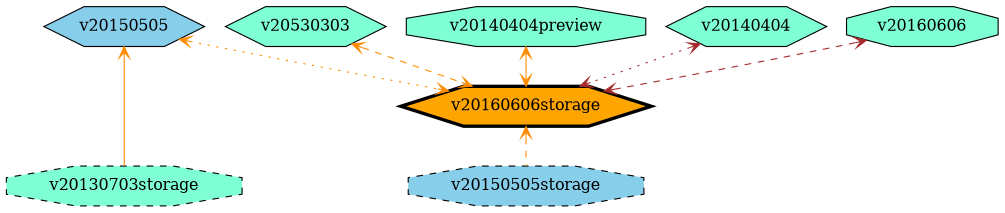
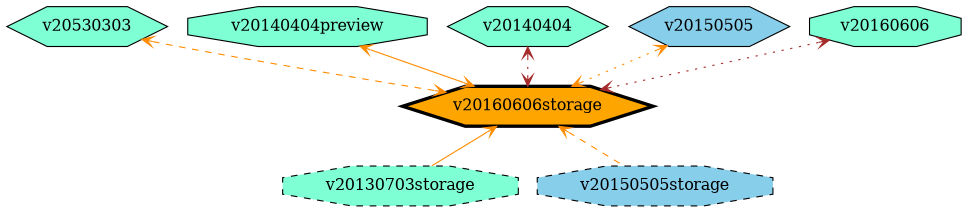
  graph {
    node [fillcolor=aquamarine group=api shape=octagon style=filled]
    edge [arrowhead=vee arrowtail=vee color=darkorange dir=both style=dotted]
    n1 [group=storage label=v20130703storage penwidth=1 rankType=min style="dashed,filled"]
    v20150505storage [fillcolor=skyblue group=storage penwidth=1 rankType=min style="dashed,filled"]
    n3 [label=v20530303 shape=hexagon]
    v20140404preview
    v20140404 [shape=hexagon]
    v20150505 [fillcolor=skyblue shape=hexagon]
    v20160606
    v20160606storage [fillcolor=orange penwidth=3 shape=hexagon group=""]
    subgraph sub_1 {
      label="Storage Versions"
      labelloc=b
      rank=same
      n1
      v20150505storage
    }
    subgraph sub_2 {
      label="API Versions"
      labelloc=t
      rank=same
      n3
      v20140404preview
      v20140404
      v20150505
      v20160606
    }
    n3 -- v20160606storage [style=dashed]
    v20140404preview -- v20160606storage [style=solid]
    v20140404 -- v20160606storage [color=brown]
    v20150505 -- v20160606storage
-   v20160606 -- v20160606storage [color=brown style=dashed]
-   v20150505 -- n1 [dir=back style=solid]
+   v20160606 -- v20160606storage [color=brown]
+   v20160606storage -- n1 [dir=back style=solid]
    v20160606storage -- v20150505storage [dir=back style=dashed]
  }
